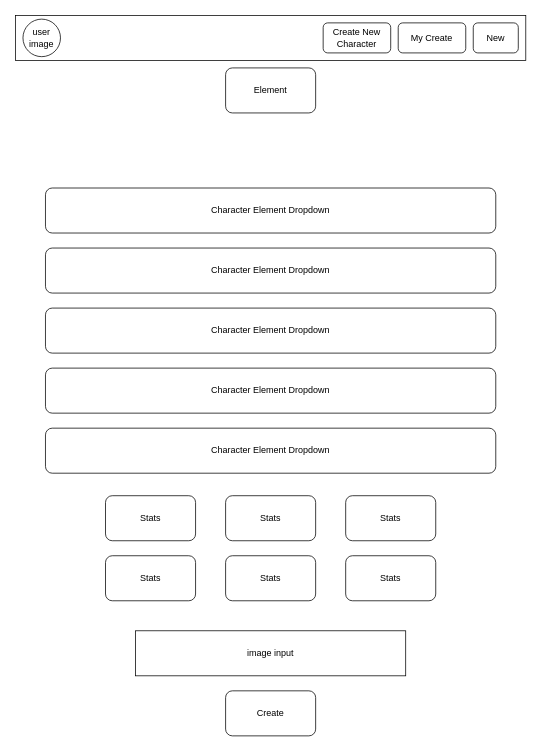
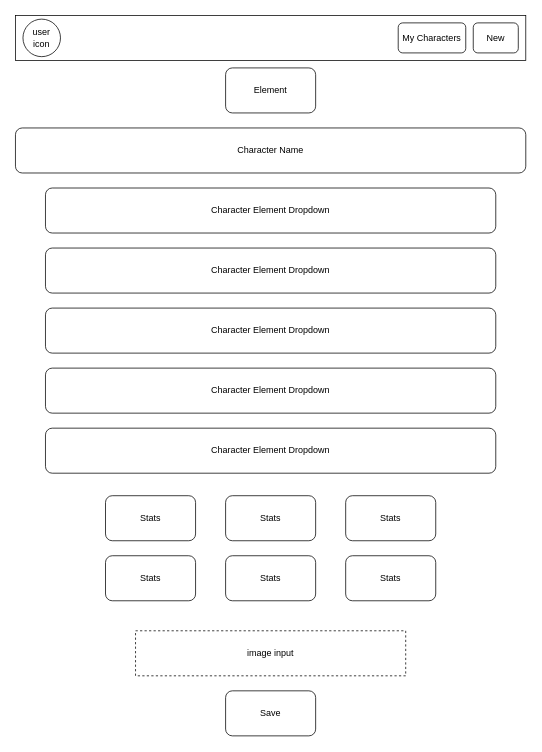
  <mxCell id="0" />
  <mxCell id="1" parent="0" />
  <mxCell id="2" value="" style="rounded=0;whiteSpace=wrap;html=1;" vertex="1" parent="1"><mxGeometry x="20" y="20" width="680" height="60" as="geometry" /></mxCell>
- <mxCell id="3" value="My Create" style="rounded=1;whiteSpace=wrap;html=1;" vertex="1" parent="1"><mxGeometry x="530" y="30" width="90" height="40" as="geometry" /></mxCell>
- <mxCell id="4" value="Create New Character" style="rounded=1;whiteSpace=wrap;html=1;" vertex="1" parent="1"><mxGeometry x="430" y="30" width="90" height="40" as="geometry" /></mxCell>
+ <mxCell id="3" value="My Characters" style="rounded=1;whiteSpace=wrap;html=1;" vertex="1" parent="1"><mxGeometry x="530" y="30" width="90" height="40" as="geometry" /></mxCell>
  <mxCell id="5" value="New" style="rounded=1;whiteSpace=wrap;html=1;" vertex="1" parent="1"><mxGeometry x="630" y="30" width="60" height="40" as="geometry" /></mxCell>
- <mxCell id="6" value="user&lt;br&gt;image" style="ellipse;whiteSpace=wrap;html=1;aspect=fixed;" vertex="1" parent="1"><mxGeometry x="30" y="25" width="50" height="50" as="geometry" /></mxCell>
+ <mxCell id="6" value="user&lt;br&gt;icon" style="ellipse;whiteSpace=wrap;html=1;aspect=fixed;" vertex="1" parent="1"><mxGeometry x="30" y="25" width="50" height="50" as="geometry" /></mxCell>
  <mxCell id="7" value="Character Element Dropdown" style="rounded=1;whiteSpace=wrap;html=1;" vertex="1" parent="1"><mxGeometry x="60" y="250" width="600" height="60" as="geometry" /></mxCell>
  <mxCell id="8" value="Character Element Dropdown" style="rounded=1;whiteSpace=wrap;html=1;" vertex="1" parent="1"><mxGeometry x="60" y="330" width="600" height="60" as="geometry" /></mxCell>
  <mxCell id="9" value="Character Element Dropdown" style="rounded=1;whiteSpace=wrap;html=1;" vertex="1" parent="1"><mxGeometry x="60" y="410" width="600" height="60" as="geometry" /></mxCell>
  <mxCell id="10" value="Character Element Dropdown" style="rounded=1;whiteSpace=wrap;html=1;" vertex="1" parent="1"><mxGeometry x="60" y="490" width="600" height="60" as="geometry" /></mxCell>
  <mxCell id="11" value="Character Element Dropdown" style="rounded=1;whiteSpace=wrap;html=1;" vertex="1" parent="1"><mxGeometry x="60" y="570" width="600" height="60" as="geometry" /></mxCell>
  <mxCell id="12" value="Element" style="rounded=1;whiteSpace=wrap;html=1;" vertex="1" parent="1"><mxGeometry x="300" y="90" width="120" height="60" as="geometry" /></mxCell>
- <mxCell id="13" value="Create" style="rounded=1;whiteSpace=wrap;html=1;" vertex="1" parent="1"><mxGeometry x="300" y="920" width="120" height="60" as="geometry" /></mxCell>
- <mxCell id="15" value="image input" style="rounded=0;whiteSpace=wrap;html=1;" vertex="1" parent="1"><mxGeometry x="180" y="840" width="360" height="60" as="geometry" /></mxCell>
+ <mxCell id="13" value="Save" style="rounded=1;whiteSpace=wrap;html=1;" vertex="1" parent="1"><mxGeometry x="300" y="920" width="120" height="60" as="geometry" /></mxCell>
+ <mxCell id="14" value="Character Name" style="rounded=1;whiteSpace=wrap;html=1;" vertex="1" parent="1"><mxGeometry x="20" y="170" width="680" height="60" as="geometry" /></mxCell>
+ <mxCell id="15" value="image input" style="rounded=0;whiteSpace=wrap;html=1;dashed=1;" vertex="1" parent="1"><mxGeometry x="180" y="840" width="360" height="60" as="geometry" /></mxCell>
  <mxCell id="16" value="Stats" style="rounded=1;whiteSpace=wrap;html=1;" vertex="1" parent="1"><mxGeometry x="140" y="660" width="120" height="60" as="geometry" /></mxCell>
  <mxCell id="17" value="Stats" style="rounded=1;whiteSpace=wrap;html=1;" vertex="1" parent="1"><mxGeometry x="140" y="740" width="120" height="60" as="geometry" /></mxCell>
  <mxCell id="18" value="Stats" style="rounded=1;whiteSpace=wrap;html=1;" vertex="1" parent="1"><mxGeometry x="300" y="660" width="120" height="60" as="geometry" /></mxCell>
  <mxCell id="19" value="Stats" style="rounded=1;whiteSpace=wrap;html=1;" vertex="1" parent="1"><mxGeometry x="300" y="740" width="120" height="60" as="geometry" /></mxCell>
  <mxCell id="20" value="Stats" style="rounded=1;whiteSpace=wrap;html=1;" vertex="1" parent="1"><mxGeometry x="460" y="740" width="120" height="60" as="geometry" /></mxCell>
  <mxCell id="21" value="Stats" style="rounded=1;whiteSpace=wrap;html=1;" vertex="1" parent="1"><mxGeometry x="460" y="660" width="120" height="60" as="geometry" /></mxCell>
